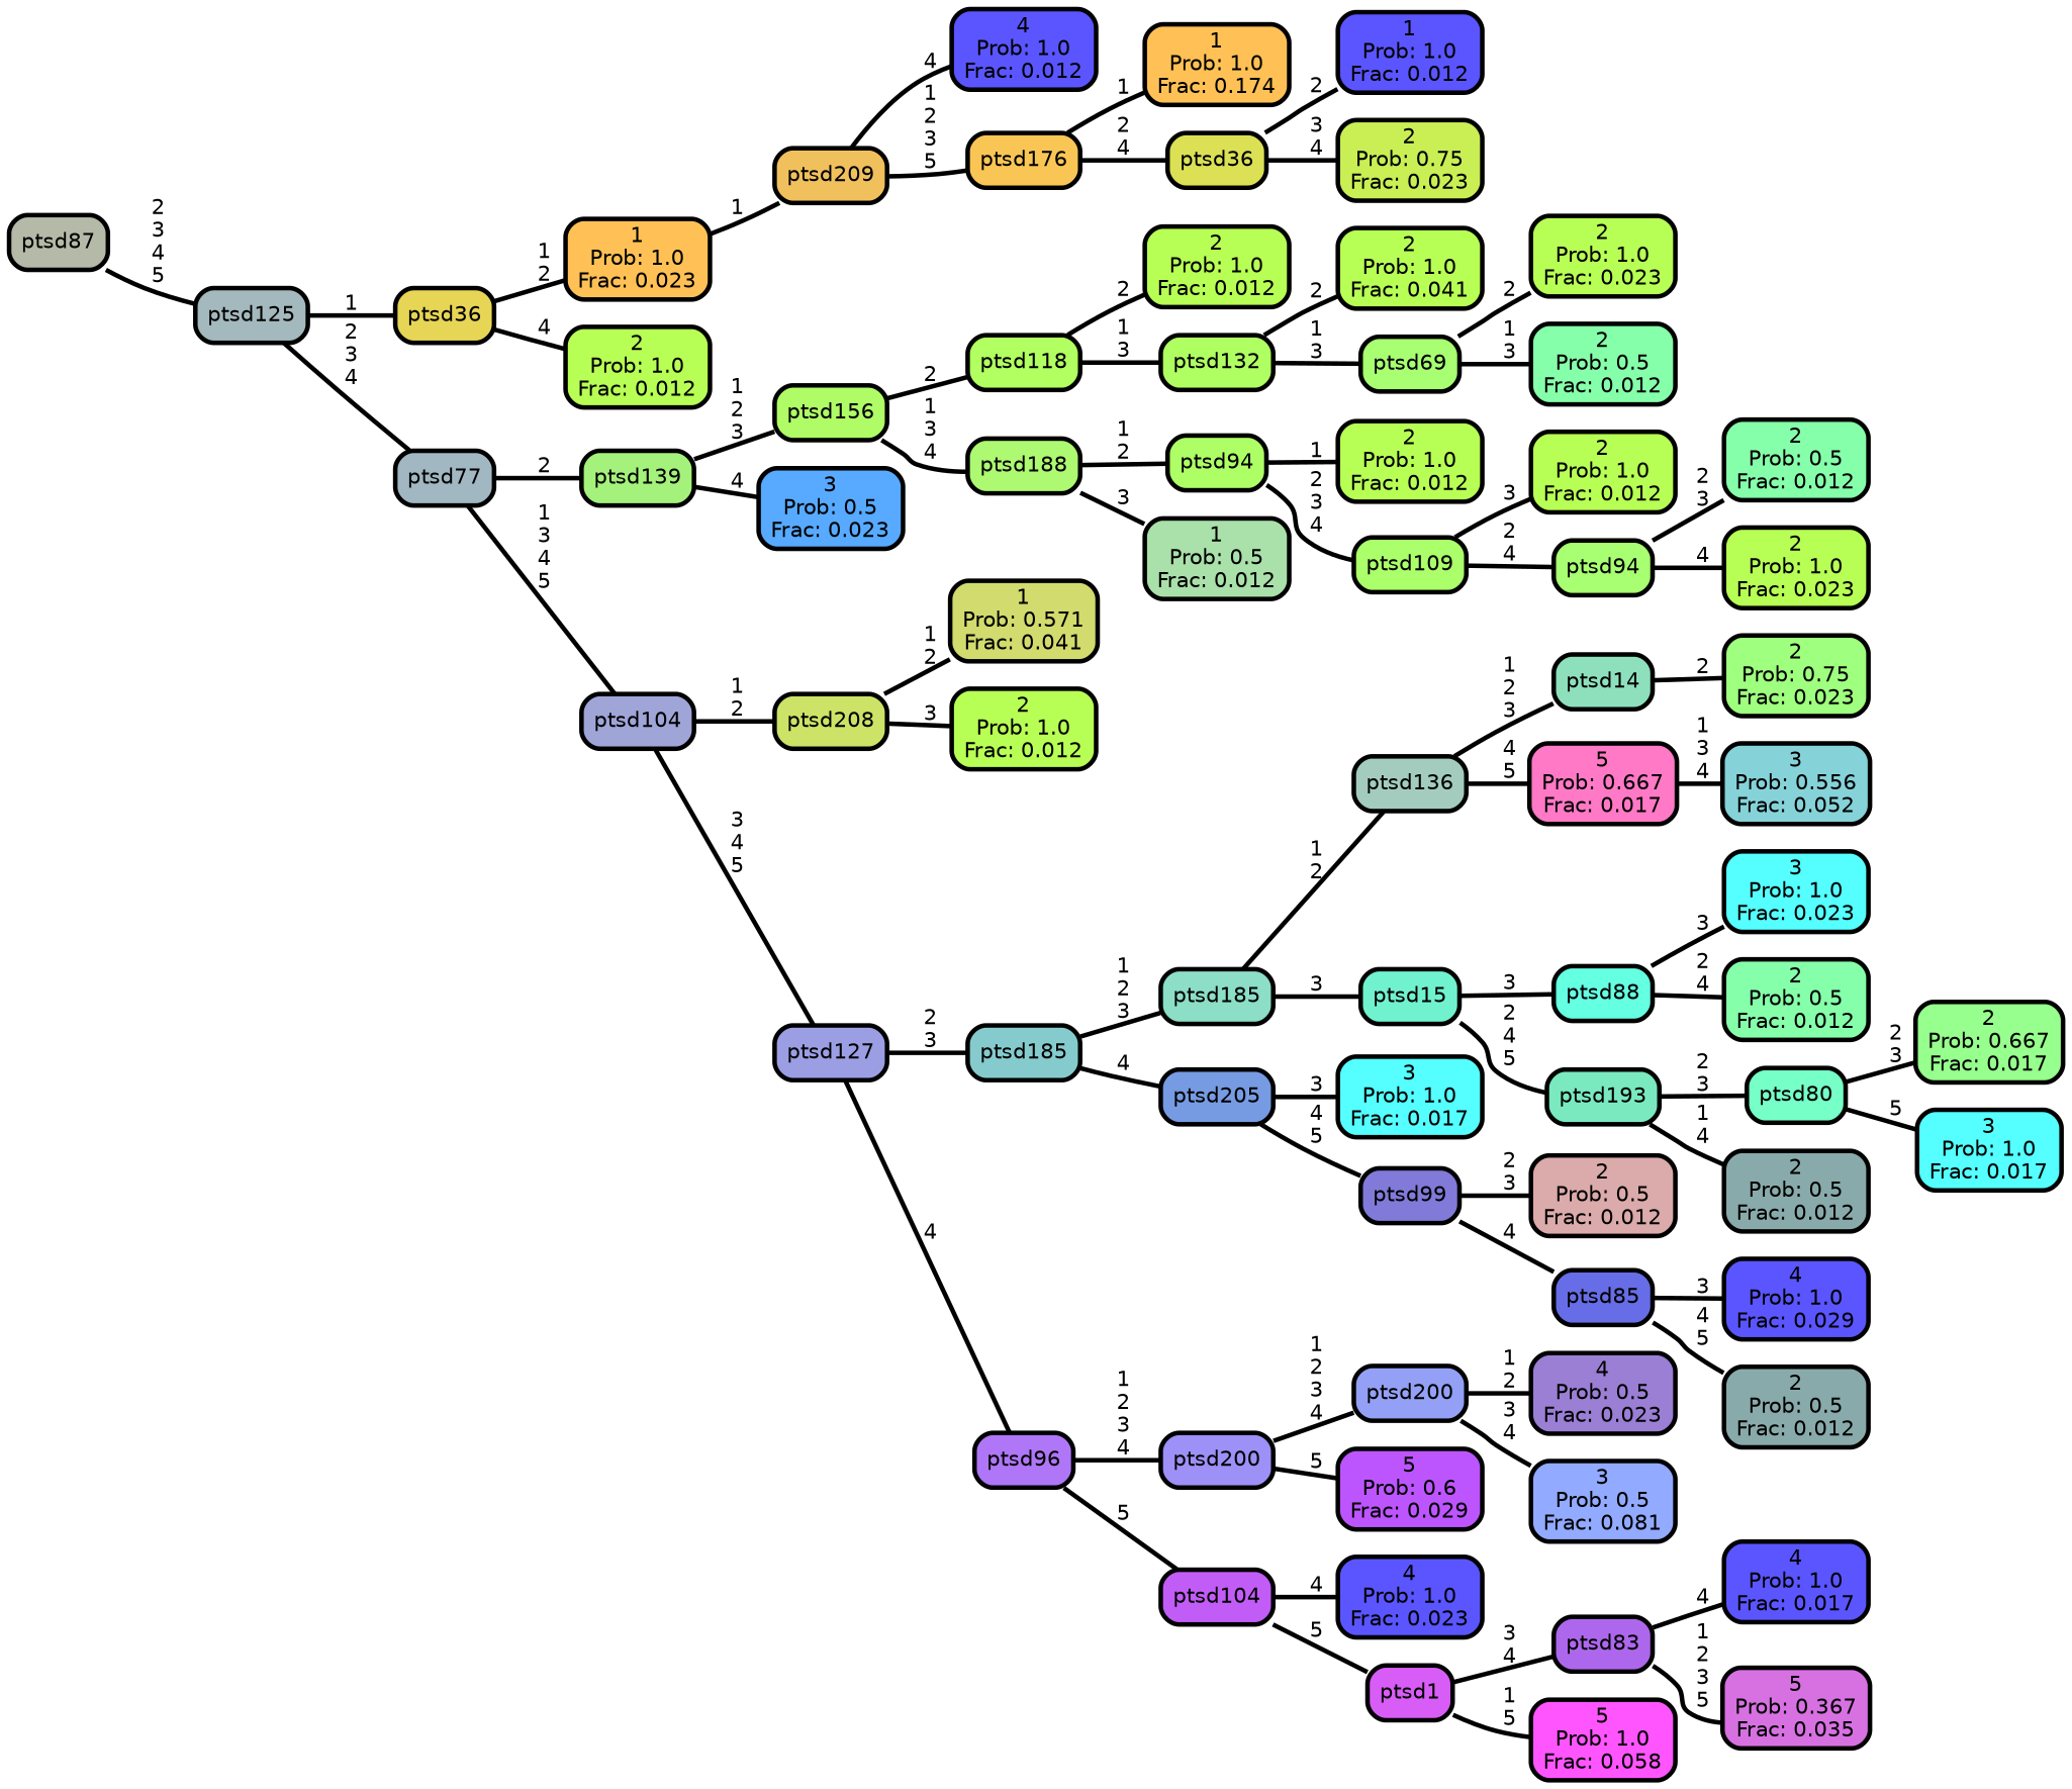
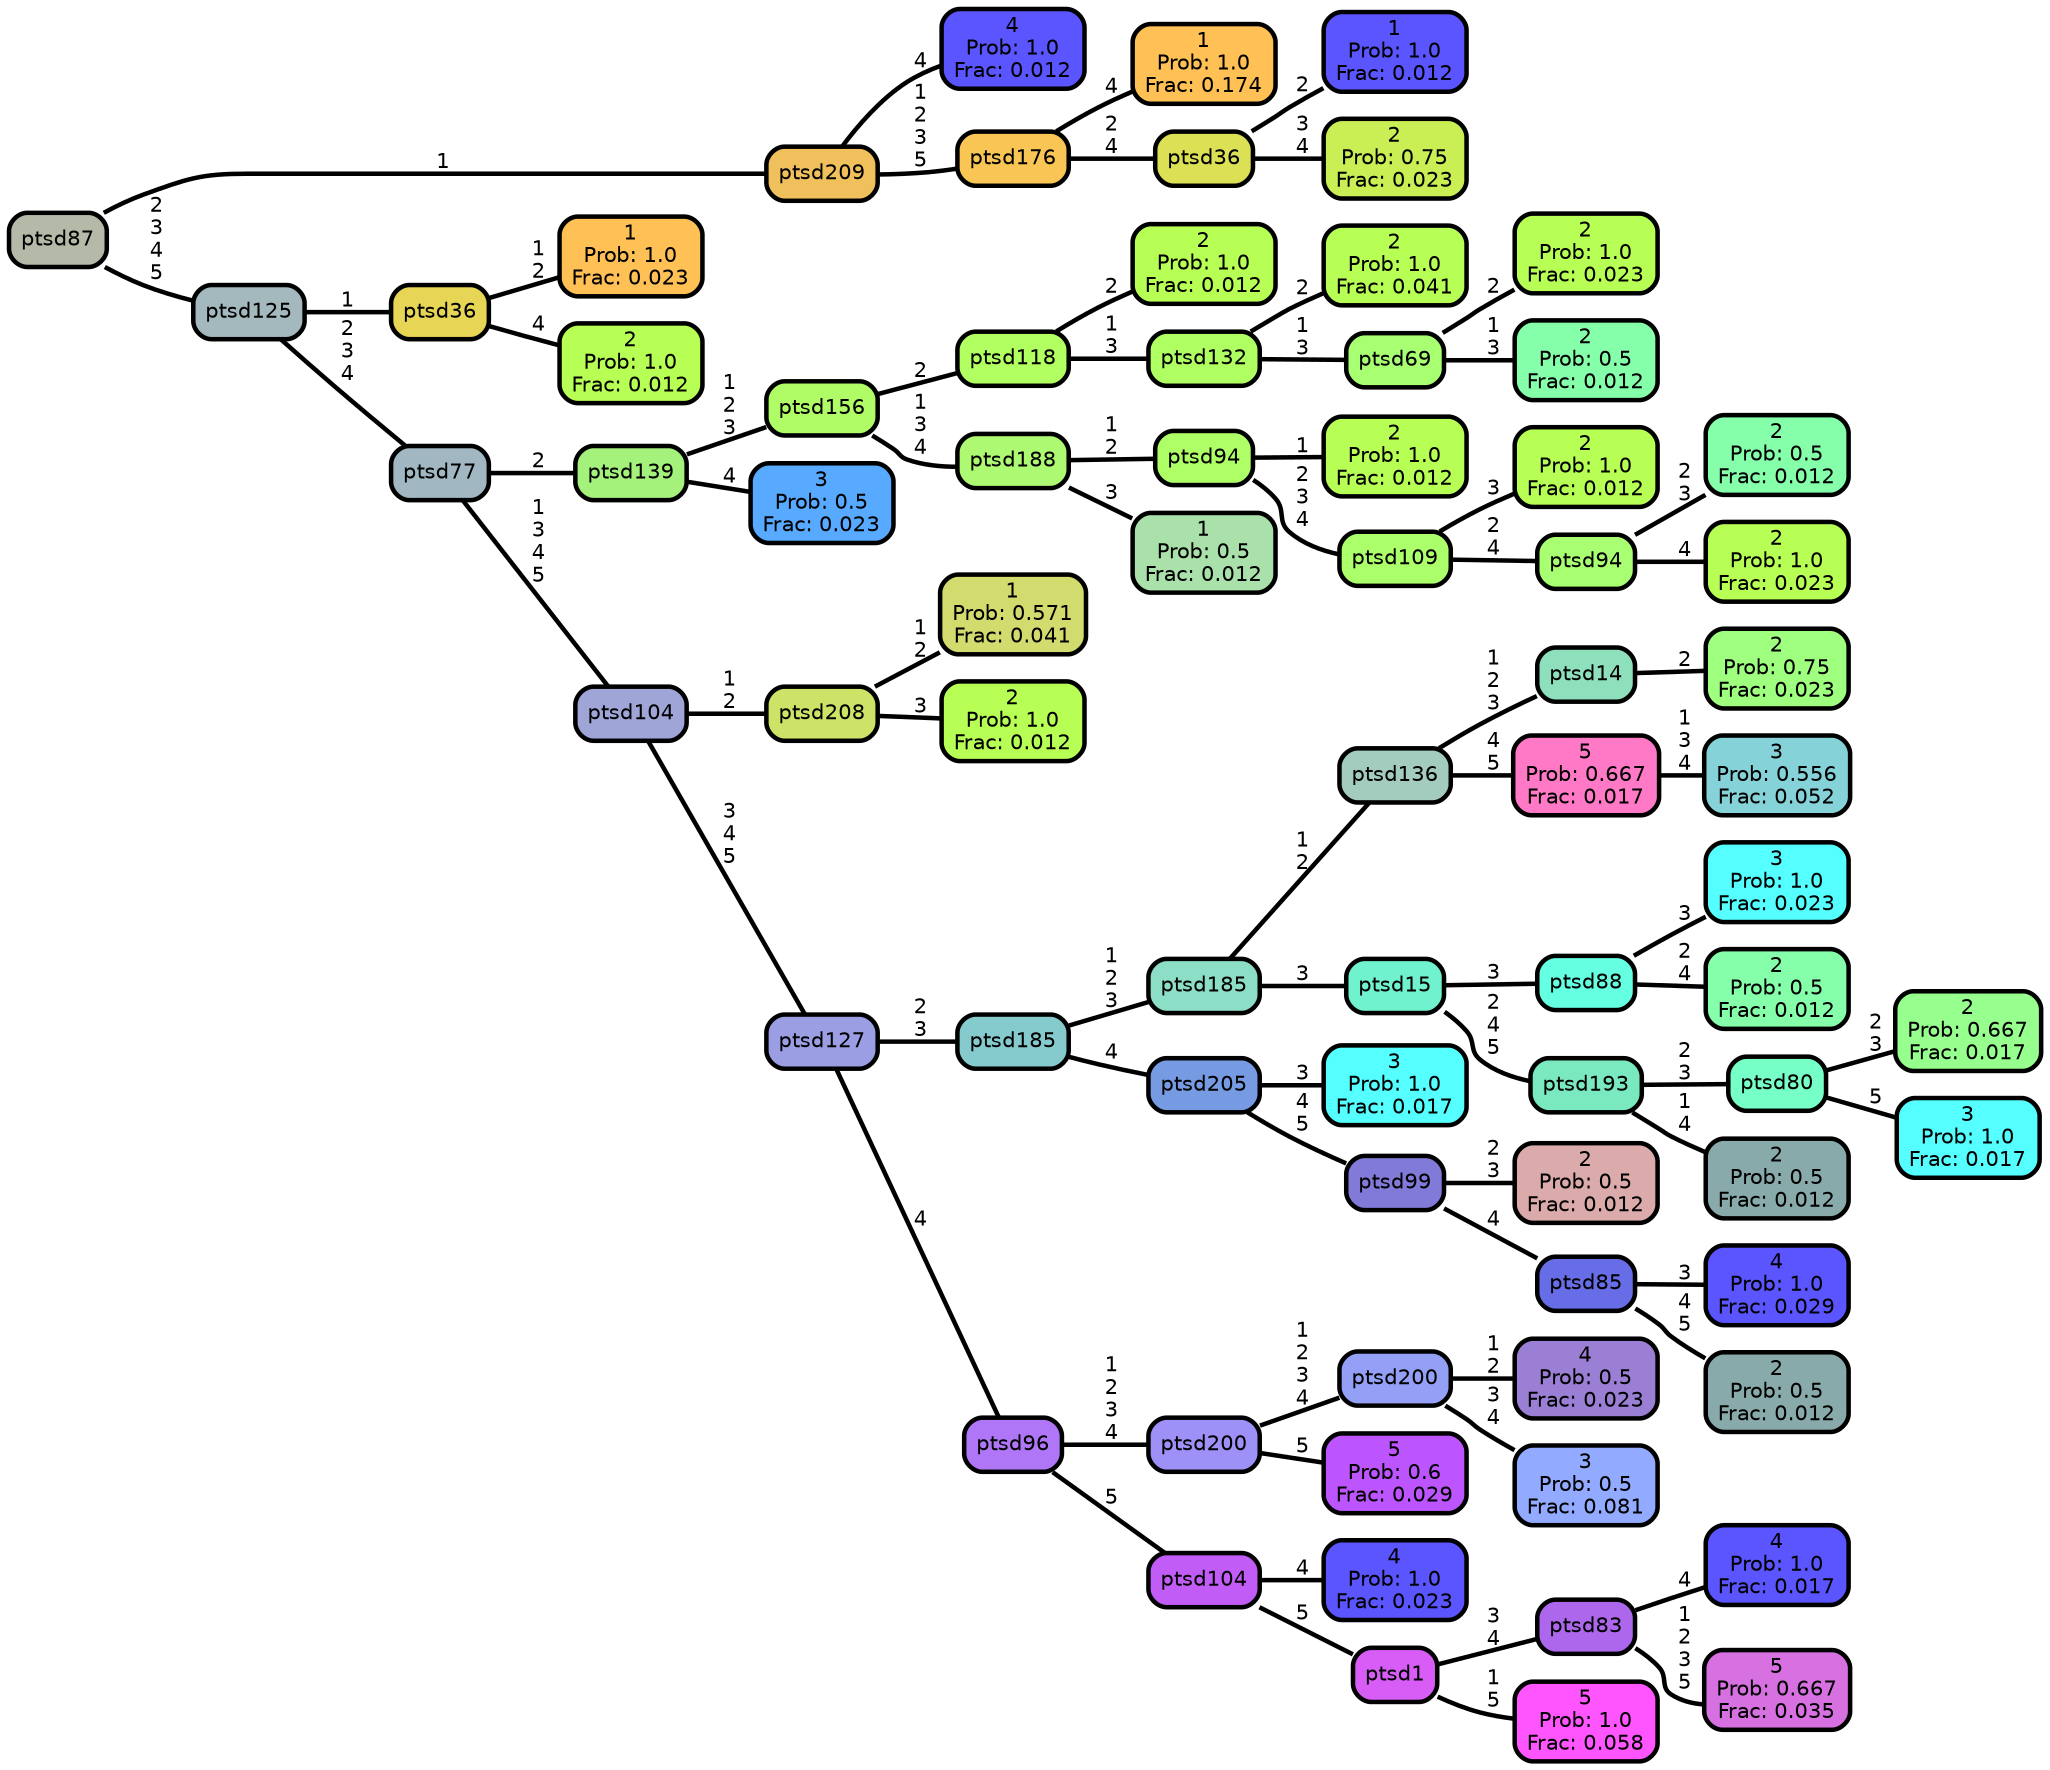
  graph {
    rankdir=LR
    ranksep="0 equally"
    splines=straight
    node [color=black fillcolor="#b8ff55" fontcolor=black fontname=helvetica penwidth=3 shape=box style="filled, rounded"]
    edge [color=black fontname=helvetica penwidth=3]
    n1 [fillcolor="#5a55ff" label="4\nProb: 1.0\nFrac: 0.012"]
    n2 [fillcolor="#f0c05d" label=ptsd209]
    n3 [fillcolor="#f9c655" label=ptsd176]
    n4 [fillcolor="#ffc155" label="1\nProb: 1.0\nFrac: 0.174"]
    n5 [fillcolor="#dbe055" label=ptsd36]
    n6 [fillcolor="#5a55ff" label="1\nProb: 1.0\nFrac: 0.012"]
    n7 [fillcolor="#c9ef55" label="2\nProb: 0.75\nFrac: 0.023"]
    n8 [fillcolor="#b5baa8" label=ptsd87]
    n9 [fillcolor="#a4b9bd" label=ptsd125]
    n10 [fillcolor="#e7d555" label=ptsd36]
    n11 [fillcolor="#a1b7c1" label=ptsd77]
    n12 [fillcolor="#ffc155" label="1\nProb: 1.0\nFrac: 0.023"]
    n13 [label="2\nProb: 1.0\nFrac: 0.012"]
    n14 [fillcolor="#a4f27b" label=ptsd139]
    n15 [fillcolor="#a0a5d8" label=ptsd104]
    n16 [label="2\nProb: 1.0\nFrac: 0.012"]
    n17 [fillcolor="#b1ff60" label=ptsd118]
    n18 [fillcolor="#b0ff62" label=ptsd132]
    n19 [label="2\nProb: 1.0\nFrac: 0.041"]
    n20 [fillcolor="#a7ff71" label=ptsd69]
    n21 [label="2\nProb: 1.0\nFrac: 0.023"]
    n22 [fillcolor="#86ffaa" label="2\nProb: 0.5\nFrac: 0.012"]
    n23 [fillcolor="#affc67" label=ptsd156]
    n24 [fillcolor="#adf971" label=ptsd188]
    n25 [fillcolor="#aeff66" label=ptsd94]
    n26 [fillcolor="#aae0aa" label="1\nProb: 0.5\nFrac: 0.012"]
    n27 [label="2\nProb: 1.0\nFrac: 0.012"]
    n28 [fillcolor="#abff6a" label=ptsd109]
    n29 [label="2\nProb: 1.0\nFrac: 0.012"]
    n30 [fillcolor="#a7ff71" label=ptsd94]
    n31 [fillcolor="#86ffaa" label="2\nProb: 0.5\nFrac: 0.012"]
    n32 [label="2\nProb: 1.0\nFrac: 0.023"]
    n33 [fillcolor="#57aaff" label="3\nProb: 0.5\nFrac: 0.023"]
    n34 [fillcolor="#cce367" label=ptsd208]
    n35 [fillcolor="#9b9ee3" label=ptsd127]
    n36 [fillcolor="#d2db6d" label="1\nProb: 0.571\nFrac: 0.041"]
    n37 [label="2\nProb: 1.0\nFrac: 0.012"]
    n38 [fillcolor="#85cbce" label=ptsd185]
    n39 [fillcolor="#af76f7" label=ptsd96]
    n40 [fillcolor="#9fff7f" label="2\nProb: 0.75\nFrac: 0.023"]
    n41 [fillcolor="#8ee0bd" label=ptsd14]
    n42 [fillcolor="#86d2d9" label="3\nProb: 0.556\nFrac: 0.052"]
    n43 [fillcolor="#a3ccbf" label=ptsd136]
    n44 [fillcolor="#ff79c6" label="5\nProb: 0.667\nFrac: 0.017"]
    n45 [fillcolor="#8cdec6" label=ptsd185]
    n46 [fillcolor="#71f2ce" label=ptsd15]
    n47 [fillcolor="#65ffe2" label=ptsd88]
    n48 [fillcolor="#7ae9bf" label=ptsd193]
    n49 [fillcolor="#55ffff" label="3\nProb: 1.0\nFrac: 0.023"]
    n50 [fillcolor="#86ffaa" label="2\nProb: 0.5\nFrac: 0.012"]
    n51 [fillcolor="#76ffc6" label=ptsd80]
    n52 [fillcolor="#89aaaa" label="2\nProb: 0.5\nFrac: 0.012"]
    n53 [fillcolor="#97ff8d" label="2\nProb: 0.667\nFrac: 0.017"]
    n54 [fillcolor="#55ffff" label="3\nProb: 1.0\nFrac: 0.017"]
    n55 [fillcolor="#769be2" label=ptsd205]
    n56 [fillcolor="#55ffff" label="3\nProb: 1.0\nFrac: 0.017"]
    n57 [fillcolor="#817ad9" label=ptsd99]
    n58 [fillcolor="#dbaaaa" label="2\nProb: 0.5\nFrac: 0.012"]
    n59 [fillcolor="#676de6" label=ptsd85]
    n60 [fillcolor="#5a55ff" label="4\nProb: 1.0\nFrac: 0.029"]
    n61 [fillcolor="#89aaaa" label="2\nProb: 0.5\nFrac: 0.012"]
    n62 [fillcolor="#9d90f7" label=ptsd200]
    n63 [fillcolor="#c25cf7" label=ptsd104]
    n64 [fillcolor="#9a7fd4" label="4\nProb: 0.5\nFrac: 0.023"]
    n65 [fillcolor="#94a0f5" label=ptsd200]
    n66 [fillcolor="#92aaff" label="3\nProb: 0.5\nFrac: 0.081"]
    n67 [fillcolor="#bd55ff" label="5\nProb: 0.6\nFrac: 0.029"]
    n68 [fillcolor="#5a55ff" label="4\nProb: 1.0\nFrac: 0.023"]
    n69 [fillcolor="#d85df6" label=ptsd1]
    n70 [fillcolor="#ad67ec" label=ptsd83]
    n71 [fillcolor="#ff55ff" label="5\nProb: 1.0\nFrac: 0.058"]
    n72 [fillcolor="#5a55ff" label="4\nProb: 1.0\nFrac: 0.017"]
-   n73 [fillcolor="#d771e2" label="5\nProb: 0.367\nFrac: 0.035"]
+   n73 [fillcolor="#d771e2" label="5\nProb: 0.667\nFrac: 0.035"]
    subgraph sub_1 {
      rank=same
    }
    n2 -- n1 [label=" 4"]
    n2 -- n3 [label=" 1\n 2\n 3\n 5"]
-   n3 -- n4 [label=" 1"]
+   n3 -- n4 [label=" 4"]
    n3 -- n5 [label=" 2\n 4"]
    n5 -- n6 [label=" 2"]
    n5 -- n7 [label=" 3\n 4"]
-   n12 -- n2 [label=" 1"]
+   n8 -- n2 [label=" 1"]
    n8 -- n9 [label=" 2\n 3\n 4\n 5"]
    n9 -- n10 [label=" 1"]
    n9 -- n11 [label=" 2\n 3\n 4"]
    n10 -- n12 [label=" 1\n 2"]
    n10 -- n13 [label=" 4"]
    n11 -- n14 [label=" 2"]
    n11 -- n15 [label=" 1\n 3\n 4\n 5"]
    n14 -- n23 [label=" 1\n 2\n 3"]
    n14 -- n33 [label=" 4"]
    n15 -- n34 [label=" 1\n 2"]
    n15 -- n35 [label=" 3\n 4\n 5"]
    n17 -- n16 [label=" 2"]
    n17 -- n18 [label=" 1\n 3"]
    n18 -- n19 [label=" 2"]
    n18 -- n20 [label=" 1\n 3"]
    n20 -- n21 [label=" 2"]
    n20 -- n22 [label=" 1\n 3"]
    n23 -- n17 [label=" 2"]
    n23 -- n24 [label=" 1\n 3\n 4"]
    n24 -- n25 [label=" 1\n 2"]
    n24 -- n26 [label=" 3"]
    n25 -- n27 [label=" 1"]
    n25 -- n28 [label=" 2\n 3\n 4"]
    n28 -- n29 [label=" 3"]
    n28 -- n30 [label=" 2\n 4"]
    n30 -- n31 [label=" 2\n 3"]
    n30 -- n32 [label=" 4"]
    n34 -- n36 [label=" 1\n 2"]
    n34 -- n37 [label=" 3"]
    n35 -- n38 [label=" 2\n 3"]
    n35 -- n39 [label=" 4"]
    n38 -- n45 [label=" 1\n 2\n 3"]
    n38 -- n55 [label=" 4"]
    n39 -- n62 [label=" 1\n 2\n 3\n 4"]
    n39 -- n63 [label=" 5"]
    n41 -- n40 [label=" 2"]
    n43 -- n41 [label=" 1\n 2\n 3"]
    n43 -- n44 [label=" 4\n 5"]
    n44 -- n42 [label=" 1\n 3\n 4"]
    n45 -- n43 [label=" 1\n 2"]
    n45 -- n46 [label=" 3"]
    n46 -- n47 [label=" 3"]
    n46 -- n48 [label=" 2\n 4\n 5"]
    n47 -- n49 [label=" 3"]
    n47 -- n50 [label=" 2\n 4"]
    n48 -- n51 [label=" 2\n 3"]
    n48 -- n52 [label=" 1\n 4"]
    n51 -- n53 [label=" 2\n 3"]
    n51 -- n54 [label=" 5"]
    n55 -- n56 [label=" 3"]
    n55 -- n57 [label=" 4\n 5"]
    n57 -- n58 [label=" 2\n 3"]
    n57 -- n59 [label=" 4"]
    n59 -- n60 [label=" 3"]
    n59 -- n61 [label=" 4\n 5"]
    n62 -- n65 [label=" 1\n 2\n 3\n 4"]
    n62 -- n67 [label=" 5"]
    n63 -- n68 [label=" 4"]
    n63 -- n69 [label=" 5"]
    n65 -- n64 [label=" 1\n 2"]
    n65 -- n66 [label=" 3\n 4"]
    n69 -- n70 [label=" 3\n 4"]
    n69 -- n71 [label=" 1\n 5"]
    n70 -- n72 [label=" 4"]
    n70 -- n73 [label=" 1\n 2\n 3\n 5"]
  }
